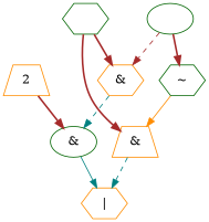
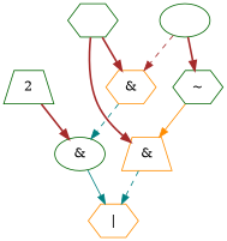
  digraph {
    node [color=darkgreen shape=hexagon]
    edge [color=brown style=bold]
    n1 [color=darkorange label="|"]
    n2 [label="&" shape=ellipse]
-   2 [color=darkorange shape=trapezium]
+   2 [shape=trapezium]
    n4 [color=darkorange label="&"]
    n5 [label=" "]
    n6 [color=darkorange label="&" shape=trapezium]
    n7 [label=" " shape=ellipse]
    n8 [label="~"]
    n2 -> n1 [color=teal style=solid]
    2 -> n2
    n4 -> n2 [color=teal style=dashed]
    n5 -> n4
    n5 -> n6
    n6 -> n1 [color=teal style=dashed]
    n7 -> n4 [style=dashed]
    n7 -> n8
    n8 -> n6 [color=darkorange style=solid]
  }
